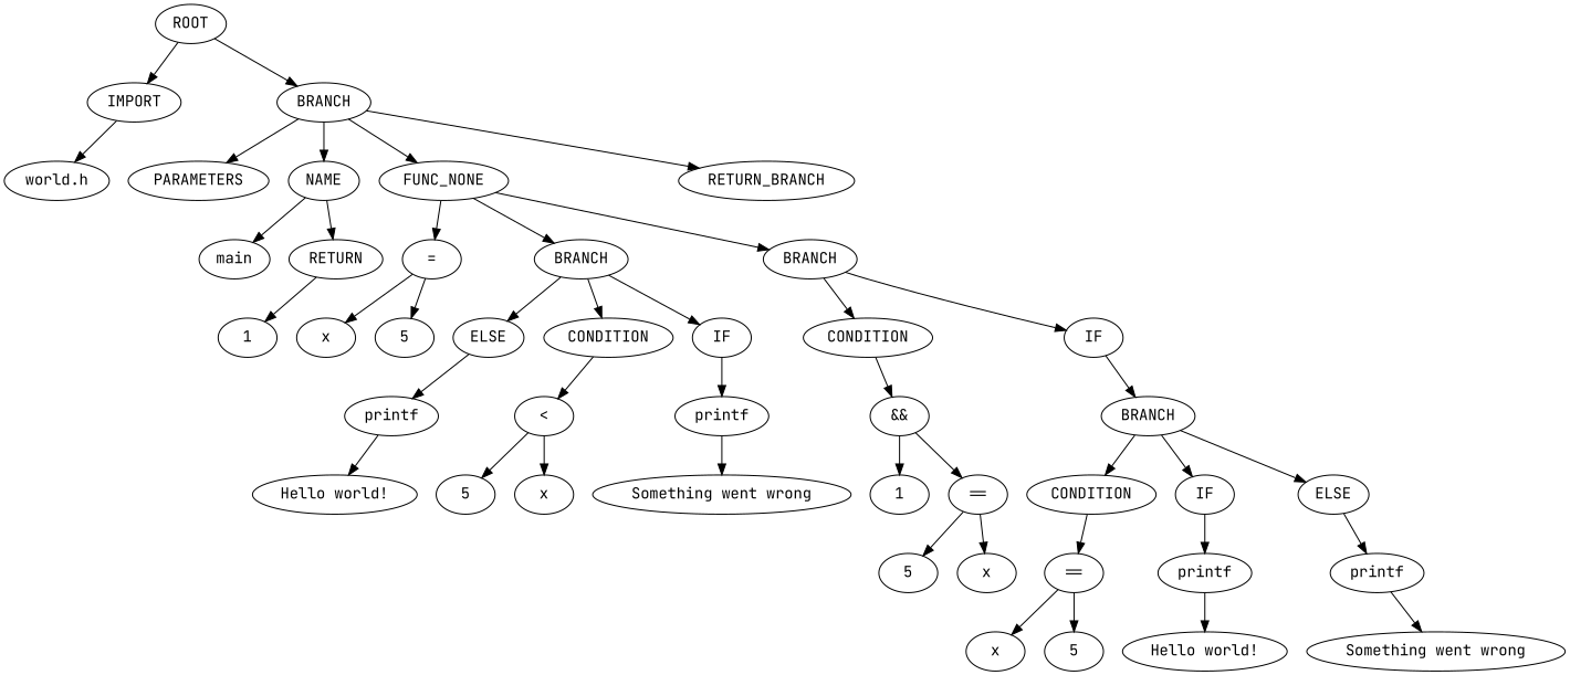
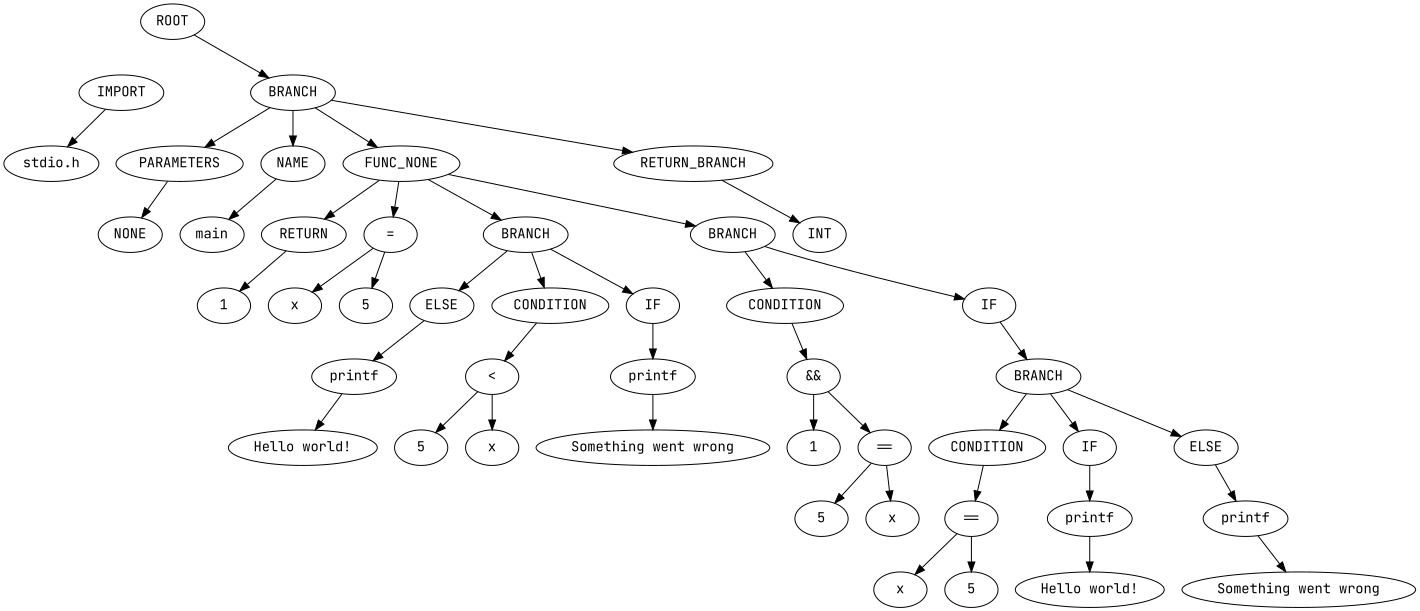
  strict digraph {
    fontname="JetBrains Mono"
    node [fontname="JetBrains Mono"]
    edge [fontname="JetBrains Mono"]
    n1 [label=IMPORT]
-   n2 [label="world.h"]
+   n2 [label="stdio.h"]
    n3 [label=BRANCH]
    n4 [label=RETURN_BRANCH]
    n5 [label=NAME]
    n6 [label=PARAMETERS]
    n7 [label=FUNC_NONE]
+   n8 [label=INT]
    n9 [label=main]
+   n10 [label=NONE]
    n11 [label="="]
    n12 [label=BRANCH]
    n13 [label=BRANCH]
    n14 [label=RETURN]
    ROOT
    n16 [label=x]
    n17 [label=5]
    n18 [label=CONDITION]
    n19 [label=IF]
    n20 [label=ELSE]
    n21 [label=CONDITION]
    n22 [label=IF]
    n23 [label=1]
    n24 [label="<"]
    n25 [label=printf]
    n26 [label=printf]
    n27 [label="&&"]
    n28 [label=BRANCH]
    n29 [label=x]
    n30 [label=5]
    n31 [label="Something went wrong"]
    n32 [label="Hello world!\n"]
    n33 [label="=="]
    n34 [label=1]
    n35 [label=CONDITION]
    n36 [label=IF]
    n37 [label=ELSE]
    n38 [label=x]
    n39 [label=5]
    n40 [label="=="]
    n41 [label=printf]
    n42 [label=printf]
    n43 [label=x]
    n44 [label=5]
    n45 [label="Hello world!\n"]
    n46 [label="Something went wrong"]
    n1 -> n2
    n3 -> n4
    n3 -> n5
    n3 -> n6
    n3 -> n7
+   n4 -> n8
    n5 -> n9
+   n6 -> n10
    n7 -> n11
    n7 -> n12
    n7 -> n13
-   n5 -> n14
+   n7 -> n14
    n11 -> n16
    n11 -> n17
    n12 -> n18
    n12 -> n19
    n12 -> n20
    n13 -> n21
    n13 -> n22
    n14 -> n23
-   ROOT -> n1
    ROOT -> n3
    n18 -> n24
    n19 -> n25
    n20 -> n26
    n21 -> n27
    n22 -> n28
    n24 -> n29
    n24 -> n30
    n25 -> n31
    n26 -> n32
    n27 -> n33
    n27 -> n34
    n28 -> n35
    n28 -> n36
    n28 -> n37
    n33 -> n38
    n33 -> n39
    n35 -> n40
    n36 -> n41
    n37 -> n42
    n40 -> n43
    n40 -> n44
    n41 -> n45
    n42 -> n46
  }
